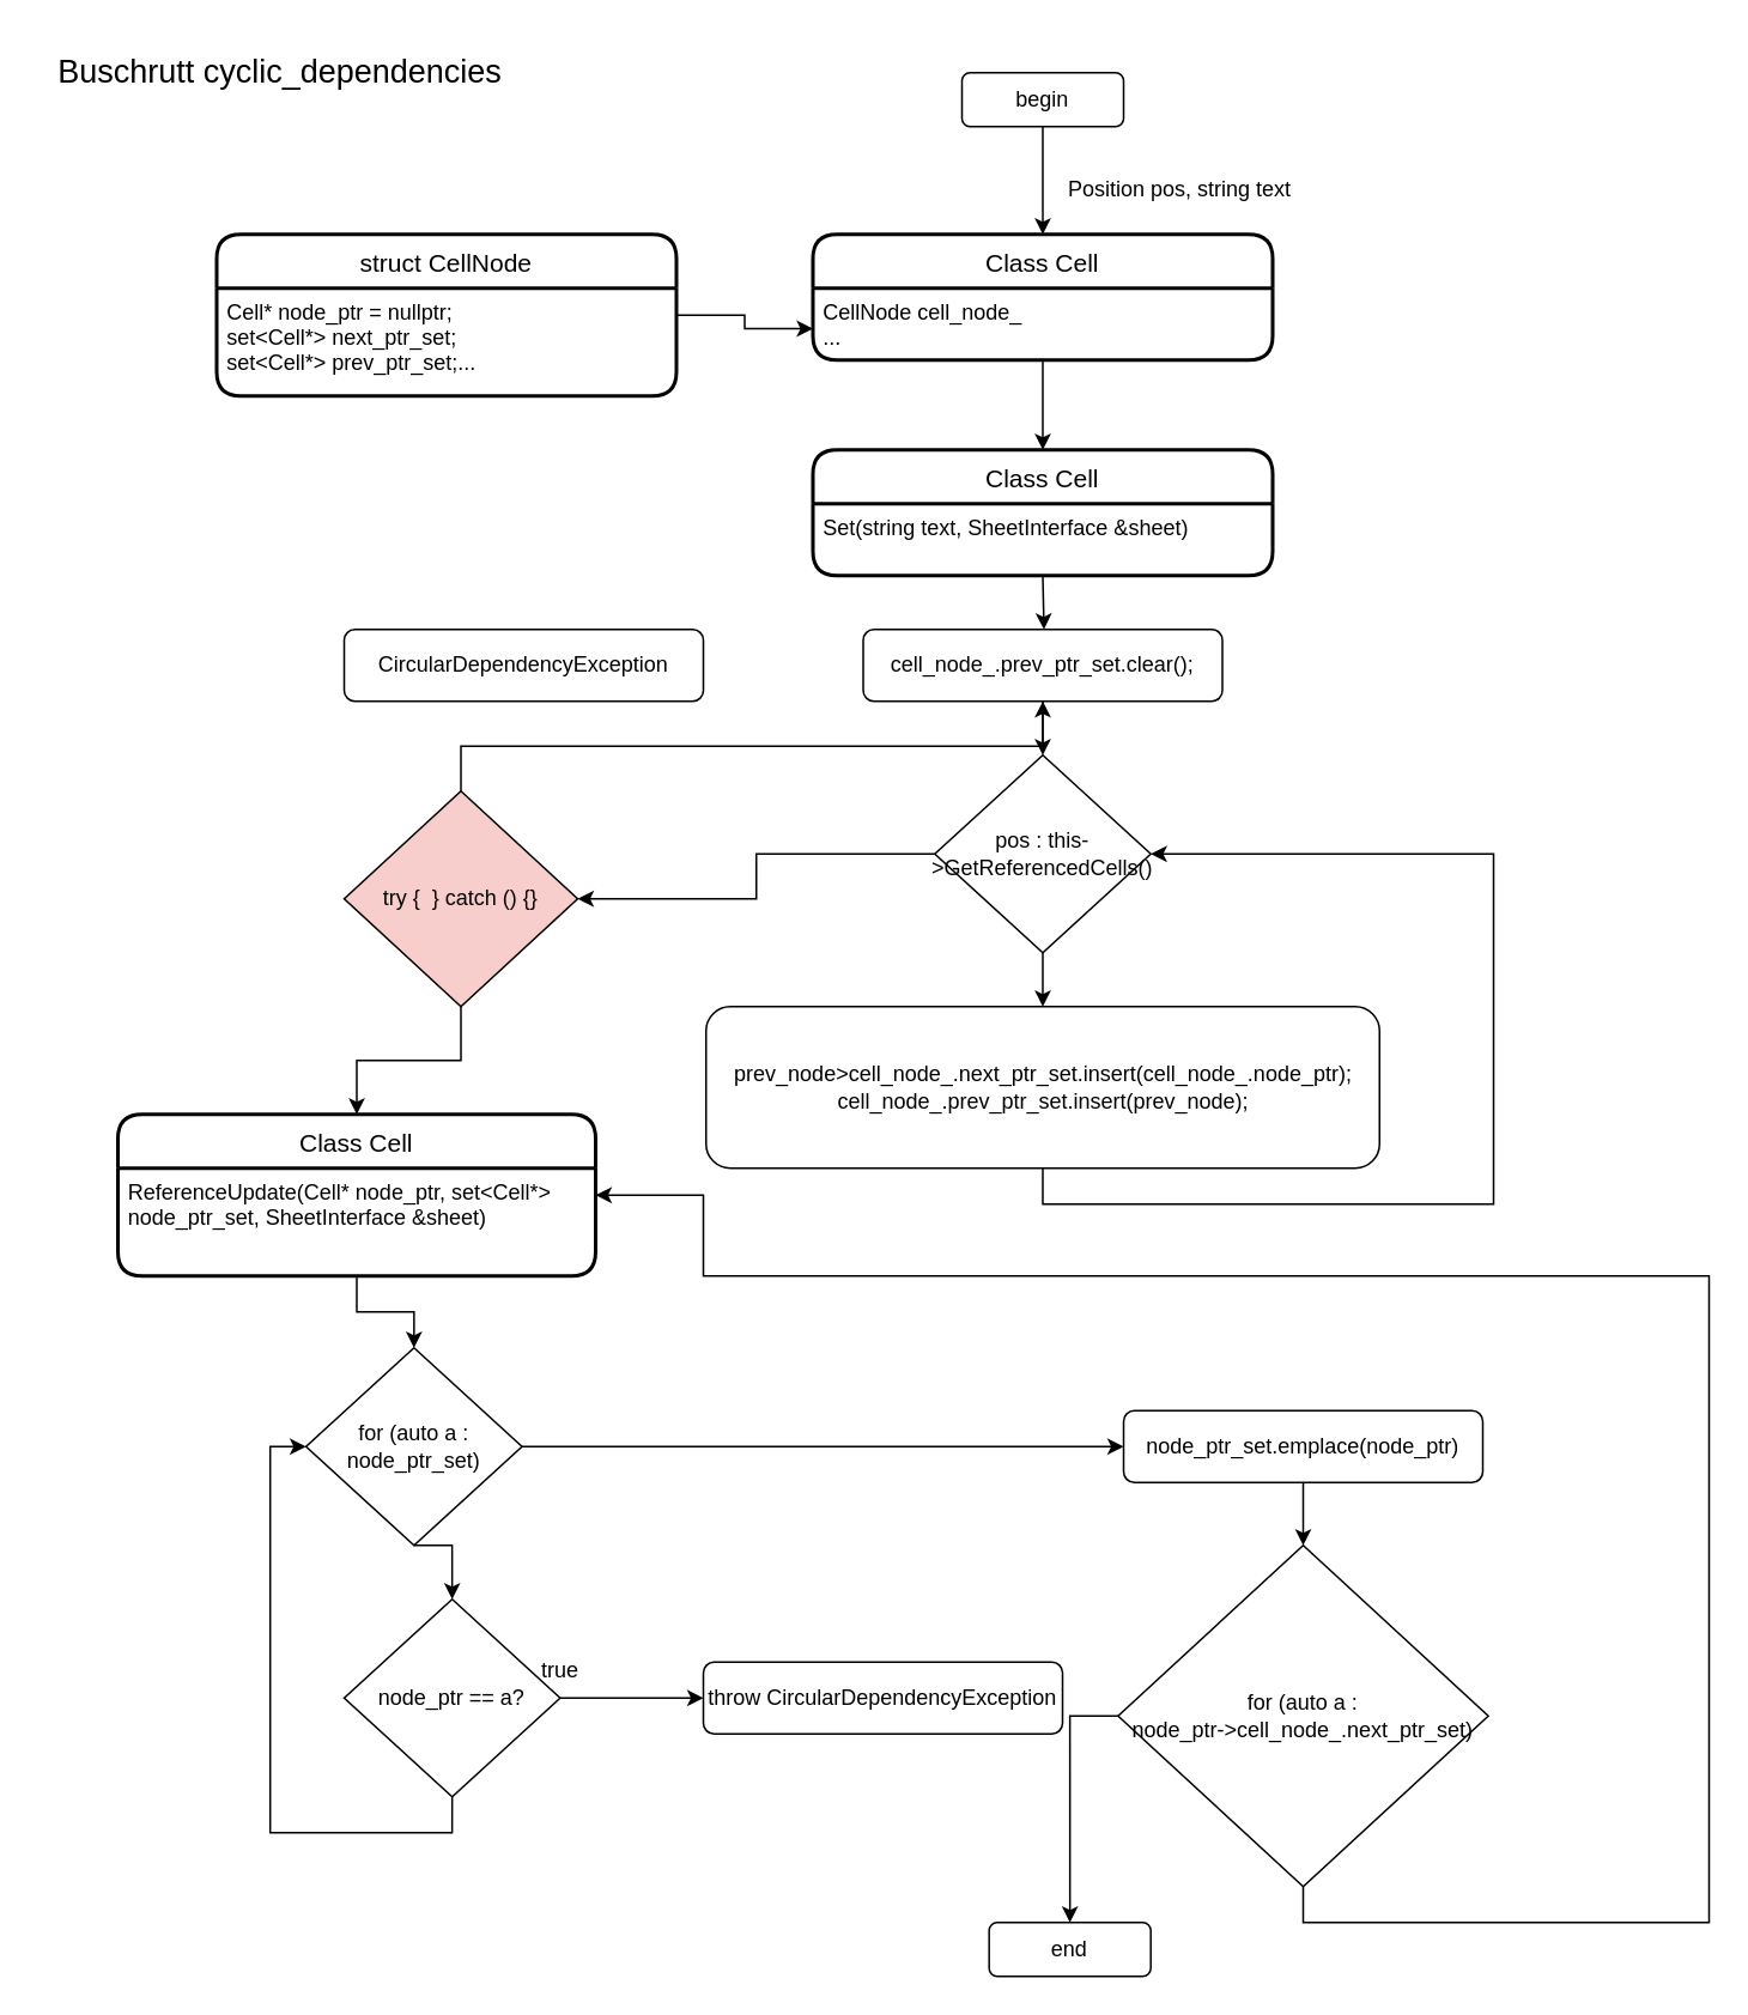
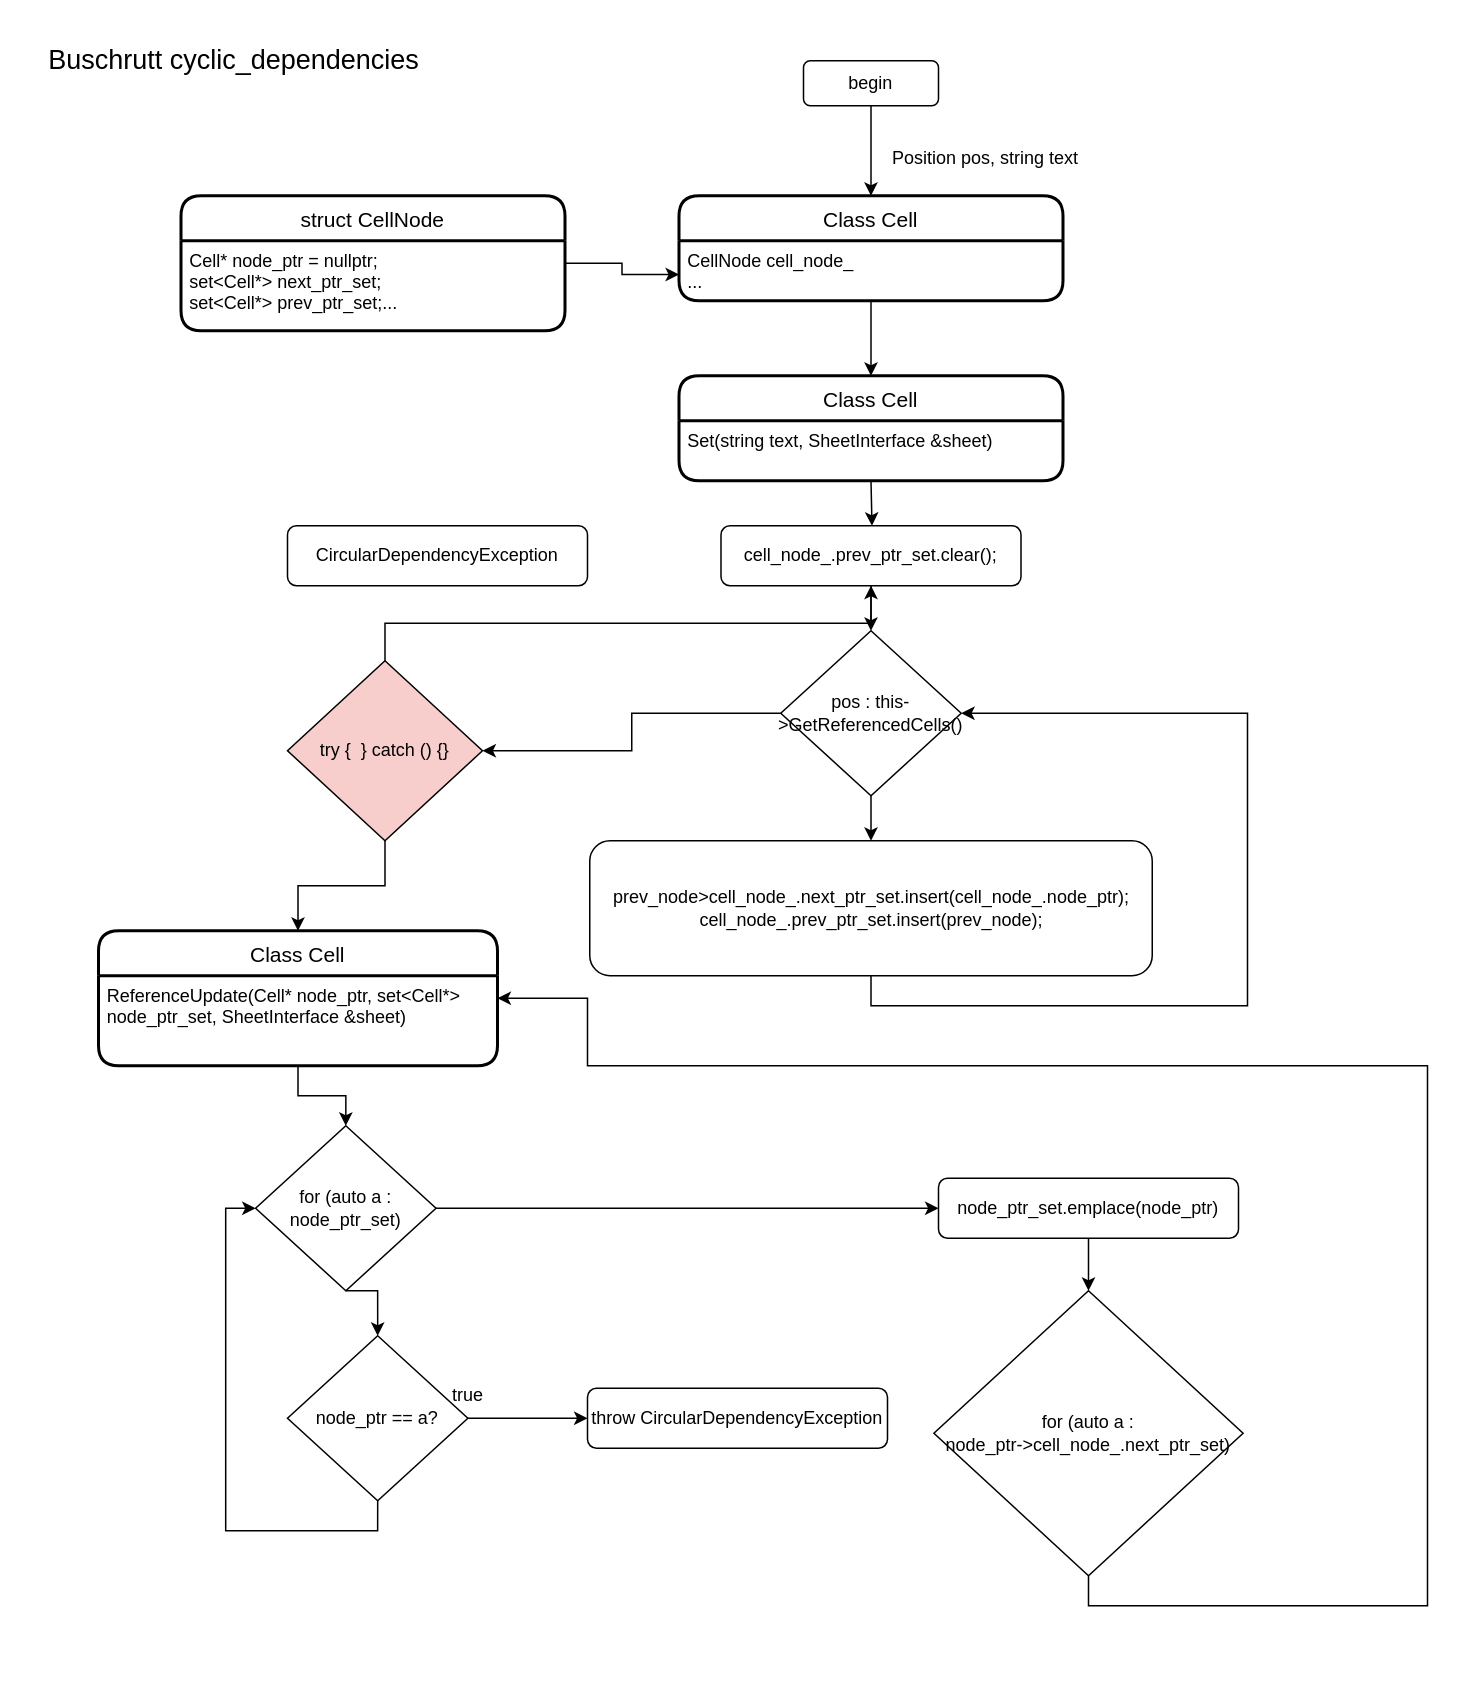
  <mxCell id="0" />
  <mxCell id="1" parent="0" />
  <mxCell id="2" value="Class Cell" style="swimlane;childLayout=stackLayout;horizontal=1;startSize=30;horizontalStack=0;rounded=1;fontSize=14;fontStyle=0;strokeWidth=2;resizeParent=0;resizeLast=1;shadow=0;dashed=0;align=center;" vertex="1" parent="1"><mxGeometry x="452" y="130" width="256" height="70" as="geometry" /></mxCell>
  <mxCell id="3" value="CellNode cell_node_&#10;..." style="align=left;strokeColor=none;fillColor=none;spacingLeft=4;fontSize=12;verticalAlign=top;resizable=0;rotatable=0;part=1;" vertex="1" parent="2"><mxGeometry y="30" width="256" height="40" as="geometry" /></mxCell>
  <mxCell id="4" value="&lt;font style=&quot;font-size: 18px;&quot;&gt;Buschrutt cyclic_dependencies&lt;/font&gt;" style="text;html=1;align=center;verticalAlign=middle;resizable=0;points=[];autosize=1;strokeColor=none;fillColor=none;" vertex="1" parent="1"><mxGeometry x="20" y="20" width="270" height="40" as="geometry" /></mxCell>
  <mxCell id="5" style="edgeStyle=orthogonalEdgeStyle;rounded=0;orthogonalLoop=1;jettySize=auto;html=1;exitX=0.5;exitY=1;exitDx=0;exitDy=0;entryX=0.5;entryY=0;entryDx=0;entryDy=0;fontSize=12;" edge="1" parent="1" source="6" target="2"><mxGeometry relative="1" as="geometry" /></mxCell>
  <mxCell id="6" value="begin" style="rounded=1;whiteSpace=wrap;html=1;" vertex="1" parent="1"><mxGeometry x="535" y="40" width="90" height="30" as="geometry" /></mxCell>
  <mxCell id="7" value="Position pos, string text" style="text;html=1;align=center;verticalAlign=middle;resizable=0;points=[];autosize=1;strokeColor=none;fillColor=none;fontSize=12;" vertex="1" parent="1"><mxGeometry x="580.5" y="90" width="150" height="30" as="geometry" /></mxCell>
- <mxCell id="8" value="end" style="rounded=1;whiteSpace=wrap;html=1;" vertex="1" parent="1"><mxGeometry x="550.12" y="1070" width="90" height="30" as="geometry" /></mxCell>
  <mxCell id="9" value="struct CellNode" style="swimlane;childLayout=stackLayout;horizontal=1;startSize=30;horizontalStack=0;rounded=1;fontSize=14;fontStyle=0;strokeWidth=2;resizeParent=0;resizeLast=1;shadow=0;dashed=0;align=center;" vertex="1" parent="1"><mxGeometry x="120" y="130" width="256" height="90" as="geometry" /></mxCell>
  <mxCell id="10" value="Cell* node_ptr = nullptr; &#10;set&lt;Cell*&gt; next_ptr_set; &#10;set&lt;Cell*&gt; prev_ptr_set;..." style="align=left;strokeColor=none;fillColor=none;spacingLeft=4;fontSize=12;verticalAlign=top;resizable=0;rotatable=0;part=1;" vertex="1" parent="9"><mxGeometry y="30" width="256" height="60" as="geometry" /></mxCell>
  <mxCell id="11" style="edgeStyle=orthogonalEdgeStyle;rounded=0;orthogonalLoop=1;jettySize=auto;html=1;exitX=1;exitY=0.25;exitDx=0;exitDy=0;entryX=0;entryY=0.75;entryDx=0;entryDy=0;fontSize=12;" edge="1" parent="1" source="10" target="2"><mxGeometry relative="1" as="geometry" /></mxCell>
  <mxCell id="12" value="Class Cell" style="swimlane;childLayout=stackLayout;horizontal=1;startSize=30;horizontalStack=0;rounded=1;fontSize=14;fontStyle=0;strokeWidth=2;resizeParent=0;resizeLast=1;shadow=0;dashed=0;align=center;" vertex="1" parent="1"><mxGeometry x="452" y="250" width="256" height="70" as="geometry" /></mxCell>
  <mxCell id="13" value="Set(string text, SheetInterface &amp;sheet)" style="align=left;strokeColor=none;fillColor=none;spacingLeft=4;fontSize=12;verticalAlign=top;resizable=0;rotatable=0;part=1;" vertex="1" parent="12"><mxGeometry y="30" width="256" height="40" as="geometry" /></mxCell>
  <mxCell id="14" style="edgeStyle=orthogonalEdgeStyle;rounded=0;orthogonalLoop=1;jettySize=auto;html=1;exitX=0.5;exitY=1;exitDx=0;exitDy=0;entryX=0.5;entryY=0;entryDx=0;entryDy=0;fontSize=12;" edge="1" parent="1" source="3" target="12"><mxGeometry relative="1" as="geometry" /></mxCell>
  <mxCell id="15" style="edgeStyle=orthogonalEdgeStyle;rounded=0;orthogonalLoop=1;jettySize=auto;html=1;exitX=0.5;exitY=1;exitDx=0;exitDy=0;fontSize=12;" edge="1" parent="1" source="13"><mxGeometry relative="1" as="geometry"><mxPoint x="580.667" y="350" as="targetPoint" /></mxGeometry></mxCell>
  <mxCell id="16" style="edgeStyle=orthogonalEdgeStyle;rounded=0;orthogonalLoop=1;jettySize=auto;html=1;exitX=0.5;exitY=1;exitDx=0;exitDy=0;entryX=0.5;entryY=0;entryDx=0;entryDy=0;fontSize=12;" edge="1" parent="1" source="17" target="20"><mxGeometry relative="1" as="geometry" /></mxCell>
  <mxCell id="17" value="cell_node_.prev_ptr_set.clear();" style="rounded=1;whiteSpace=wrap;html=1;" vertex="1" parent="1"><mxGeometry x="480" y="350" width="200" height="40" as="geometry" /></mxCell>
  <mxCell id="18" style="edgeStyle=orthogonalEdgeStyle;rounded=0;orthogonalLoop=1;jettySize=auto;html=1;exitX=0.5;exitY=1;exitDx=0;exitDy=0;entryX=0.5;entryY=0;entryDx=0;entryDy=0;fontSize=12;" edge="1" parent="1" source="20" target="22"><mxGeometry relative="1" as="geometry" /></mxCell>
  <mxCell id="19" style="edgeStyle=orthogonalEdgeStyle;rounded=0;orthogonalLoop=1;jettySize=auto;html=1;exitX=0;exitY=0.5;exitDx=0;exitDy=0;entryX=1;entryY=0.5;entryDx=0;entryDy=0;fontSize=12;" edge="1" parent="1" source="20" target="25"><mxGeometry relative="1" as="geometry" /></mxCell>
  <mxCell id="20" value="pos : this-&amp;gt;GetReferencedCells()" style="rhombus;whiteSpace=wrap;html=1;" vertex="1" parent="1"><mxGeometry x="519.87" y="420" width="120.25" height="110" as="geometry" /></mxCell>
  <mxCell id="21" style="edgeStyle=orthogonalEdgeStyle;rounded=0;orthogonalLoop=1;jettySize=auto;html=1;exitX=0.5;exitY=1;exitDx=0;exitDy=0;entryX=1;entryY=0.5;entryDx=0;entryDy=0;fontSize=12;" edge="1" parent="1" source="22" target="20"><mxGeometry relative="1" as="geometry"><Array as="points"><mxPoint x="580" y="670" /><mxPoint x="831" y="670" /><mxPoint x="831" y="475" /></Array></mxGeometry></mxCell>
  <mxCell id="22" value="prev_node&amp;gt;cell_node_.next_ptr_set.insert(cell_node_.node_ptr); cell_node_.prev_ptr_set.insert(prev_node);" style="rounded=1;whiteSpace=wrap;html=1;" vertex="1" parent="1"><mxGeometry x="392.5" y="560" width="375" height="90" as="geometry" /></mxCell>
  <mxCell id="23" style="edgeStyle=orthogonalEdgeStyle;rounded=0;orthogonalLoop=1;jettySize=auto;html=1;exitX=0.5;exitY=0;exitDx=0;exitDy=0;fontSize=12;" edge="1" parent="1" source="25" target="17"><mxGeometry relative="1" as="geometry" /></mxCell>
  <mxCell id="24" style="edgeStyle=orthogonalEdgeStyle;rounded=0;orthogonalLoop=1;jettySize=auto;html=1;exitX=0.5;exitY=1;exitDx=0;exitDy=0;entryX=0.5;entryY=0;entryDx=0;entryDy=0;fontSize=12;" edge="1" parent="1" source="25" target="27"><mxGeometry relative="1" as="geometry" /></mxCell>
  <mxCell id="25" value="try {&amp;nbsp; } catch () {}" style="rhombus;whiteSpace=wrap;html=1;fillColor=#f8cecc;" vertex="1" parent="1"><mxGeometry x="191" y="440" width="130" height="120" as="geometry" /></mxCell>
  <mxCell id="26" value="CircularDependencyException" style="rounded=1;whiteSpace=wrap;html=1;" vertex="1" parent="1"><mxGeometry x="191" y="350" width="200" height="40" as="geometry" /></mxCell>
  <mxCell id="27" value="Class Cell" style="swimlane;childLayout=stackLayout;horizontal=1;startSize=30;horizontalStack=0;rounded=1;fontSize=14;fontStyle=0;strokeWidth=2;resizeParent=0;resizeLast=1;shadow=0;dashed=0;align=center;" vertex="1" parent="1"><mxGeometry x="65" y="620" width="266" height="90" as="geometry" /></mxCell>
  <mxCell id="28" value="ReferenceUpdate(Cell* node_ptr, set&lt;Cell*&gt; &#10;node_ptr_set, SheetInterface &amp;sheet)" style="align=left;strokeColor=none;fillColor=none;spacingLeft=4;fontSize=12;verticalAlign=top;resizable=0;rotatable=0;part=1;" vertex="1" parent="27"><mxGeometry y="30" width="266" height="60" as="geometry" /></mxCell>
  <mxCell id="29" style="edgeStyle=orthogonalEdgeStyle;rounded=0;orthogonalLoop=1;jettySize=auto;html=1;exitX=0.5;exitY=1;exitDx=0;exitDy=0;entryX=0.5;entryY=0;entryDx=0;entryDy=0;fontSize=12;" edge="1" parent="1" source="31" target="35"><mxGeometry relative="1" as="geometry" /></mxCell>
  <mxCell id="30" style="edgeStyle=orthogonalEdgeStyle;rounded=0;orthogonalLoop=1;jettySize=auto;html=1;exitX=1;exitY=0.5;exitDx=0;exitDy=0;entryX=0;entryY=0.5;entryDx=0;entryDy=0;fontSize=12;" edge="1" parent="1" source="31" target="39"><mxGeometry relative="1" as="geometry" /></mxCell>
  <mxCell id="31" value="for (auto a : node_ptr_set)" style="rhombus;whiteSpace=wrap;html=1;" vertex="1" parent="1"><mxGeometry x="169.75" y="750" width="120.25" height="110" as="geometry" /></mxCell>
  <mxCell id="32" style="edgeStyle=orthogonalEdgeStyle;rounded=0;orthogonalLoop=1;jettySize=auto;html=1;exitX=0.5;exitY=1;exitDx=0;exitDy=0;entryX=0.5;entryY=0;entryDx=0;entryDy=0;fontSize=12;" edge="1" parent="1" source="28" target="31"><mxGeometry relative="1" as="geometry" /></mxCell>
  <mxCell id="33" style="edgeStyle=orthogonalEdgeStyle;rounded=0;orthogonalLoop=1;jettySize=auto;html=1;exitX=1;exitY=0.5;exitDx=0;exitDy=0;entryX=0;entryY=0.5;entryDx=0;entryDy=0;fontSize=12;" edge="1" parent="1" source="35" target="36"><mxGeometry relative="1" as="geometry" /></mxCell>
  <mxCell id="34" style="edgeStyle=orthogonalEdgeStyle;rounded=0;orthogonalLoop=1;jettySize=auto;html=1;exitX=0.5;exitY=1;exitDx=0;exitDy=0;entryX=0;entryY=0.5;entryDx=0;entryDy=0;fontSize=12;" edge="1" parent="1" source="35" target="31"><mxGeometry relative="1" as="geometry" /></mxCell>
  <mxCell id="35" value="node_ptr == a?" style="rhombus;whiteSpace=wrap;html=1;" vertex="1" parent="1"><mxGeometry x="191" y="890" width="120.25" height="110" as="geometry" /></mxCell>
  <mxCell id="36" value="throw CircularDependencyException" style="rounded=1;whiteSpace=wrap;html=1;" vertex="1" parent="1"><mxGeometry x="391" y="925" width="200" height="40" as="geometry" /></mxCell>
  <mxCell id="37" value="true" style="text;html=1;align=center;verticalAlign=middle;resizable=0;points=[];autosize=1;strokeColor=none;fillColor=none;fontSize=12;" vertex="1" parent="1"><mxGeometry x="291" y="915" width="40" height="30" as="geometry" /></mxCell>
  <mxCell id="38" style="edgeStyle=orthogonalEdgeStyle;rounded=0;orthogonalLoop=1;jettySize=auto;html=1;exitX=0.5;exitY=1;exitDx=0;exitDy=0;entryX=0.5;entryY=0;entryDx=0;entryDy=0;fontSize=12;" edge="1" parent="1" source="39" target="42"><mxGeometry relative="1" as="geometry" /></mxCell>
  <mxCell id="39" value="node_ptr_set.emplace(node_ptr)" style="rounded=1;whiteSpace=wrap;html=1;" vertex="1" parent="1"><mxGeometry x="625" y="785" width="200" height="40" as="geometry" /></mxCell>
  <mxCell id="40" style="edgeStyle=orthogonalEdgeStyle;rounded=0;orthogonalLoop=1;jettySize=auto;html=1;exitX=0.5;exitY=1;exitDx=0;exitDy=0;entryX=1;entryY=0.25;entryDx=0;entryDy=0;fontSize=12;" edge="1" parent="1" source="42" target="28"><mxGeometry relative="1" as="geometry"><Array as="points"><mxPoint x="725" y="1070" /><mxPoint x="951" y="1070" /><mxPoint x="951" y="710" /><mxPoint x="391" y="710" /><mxPoint x="391" y="665" /></Array></mxGeometry></mxCell>
- <mxCell id="41" style="edgeStyle=orthogonalEdgeStyle;rounded=0;orthogonalLoop=1;jettySize=auto;html=1;exitX=0;exitY=0.5;exitDx=0;exitDy=0;entryX=0.5;entryY=0;entryDx=0;entryDy=0;fontSize=12;" edge="1" parent="1" source="42" target="8"><mxGeometry relative="1" as="geometry" /></mxCell>
  <mxCell id="42" value="for (auto a : &lt;br&gt;node_ptr-&amp;gt;cell_node_.next_ptr_set)" style="rhombus;whiteSpace=wrap;html=1;" vertex="1" parent="1"><mxGeometry x="621.94" y="860" width="206.12" height="190" as="geometry" /></mxCell>
